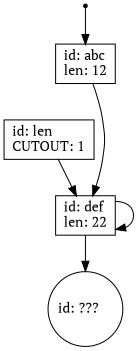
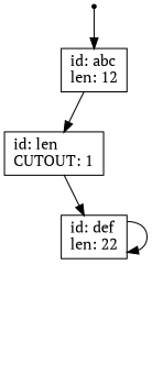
  digraph {
    fontname="PT Serif"
    node [fontname="PT Serif" shape=record]
    edge [fontname="PT Serif"]
    n1 [label="id: len\lCUTOUT: 1\l"]
    n2 [label="id: def\llen: 22\l"]
-   n3 [label="id: ???\l" shape=circle]
    n_2 [shape=point]
    n5 [label="id: abc\llen: 12\l"]
    n1 -> n2
    n2 -> n2
-   n2 -> n3
    n_2 -> n5
-   n5 -> n2
+   n5 -> n1
  }
